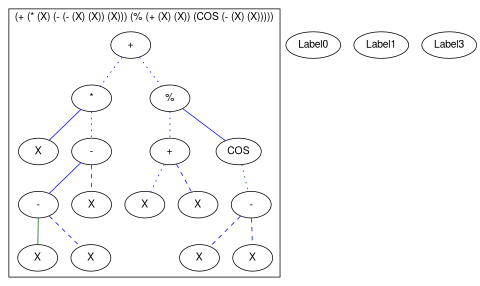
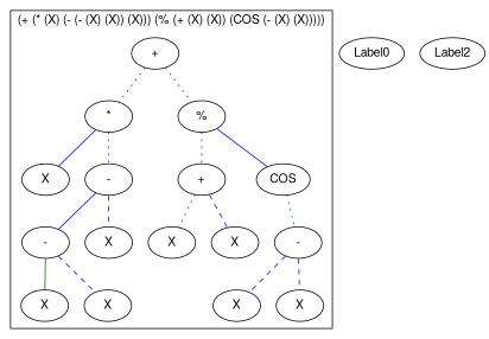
  graph {
    fontname="Helvetica,Arial,sans-serif"
    node [fontname="Helvetica,Arial,sans-serif"]
    edge [color=blue fontname="Helvetica,Arial,sans-serif" style=dotted]
    n1 [label="+"]
    n2 [label="*"]
    n3 [label="%"]
    n4 [label=X]
    n5 [label="-"]
    n6 [label="-"]
    n7 [label=X]
    n8 [label=X]
    n9 [label=X]
    n10 [label="+"]
    n11 [label=COS]
    n12 [label=X]
    n13 [label=X]
    n14 [label="-"]
    n15 [label=X]
    n16 [label=X]
    n17 [label=Label0]
-   n18 [label=Label1]
-   n19 [label=Label3]
+   n18 [label=Label2]
    subgraph cluster_1 {
      label="(+ (* (X) (- (- (X) (X)) (X))) (% (+ (X) (X)) (COS (- (X) (X)))))"
      n1
      n2
      n3
      n4
      n5
      n6
      n7
      n8
      n9
      n10
      n11
      n12
      n13
      n14
      n15
      n16
    }
    n1 -- n2
    n1 -- n3
    n2 -- n4 [style=solid]
    n2 -- n5
    n3 -- n10
    n3 -- n11 [style=solid]
    n5 -- n6 [style=solid]
    n5 -- n7 [style=dashed]
    n6 -- n8 [color=darkgreen style=solid]
    n6 -- n9 [style=dashed]
    n10 -- n12
    n10 -- n13 [style=dashed]
    n11 -- n14 [color=darkgreen]
    n14 -- n15 [style=dashed]
    n14 -- n16 [style=dashed]
  }
